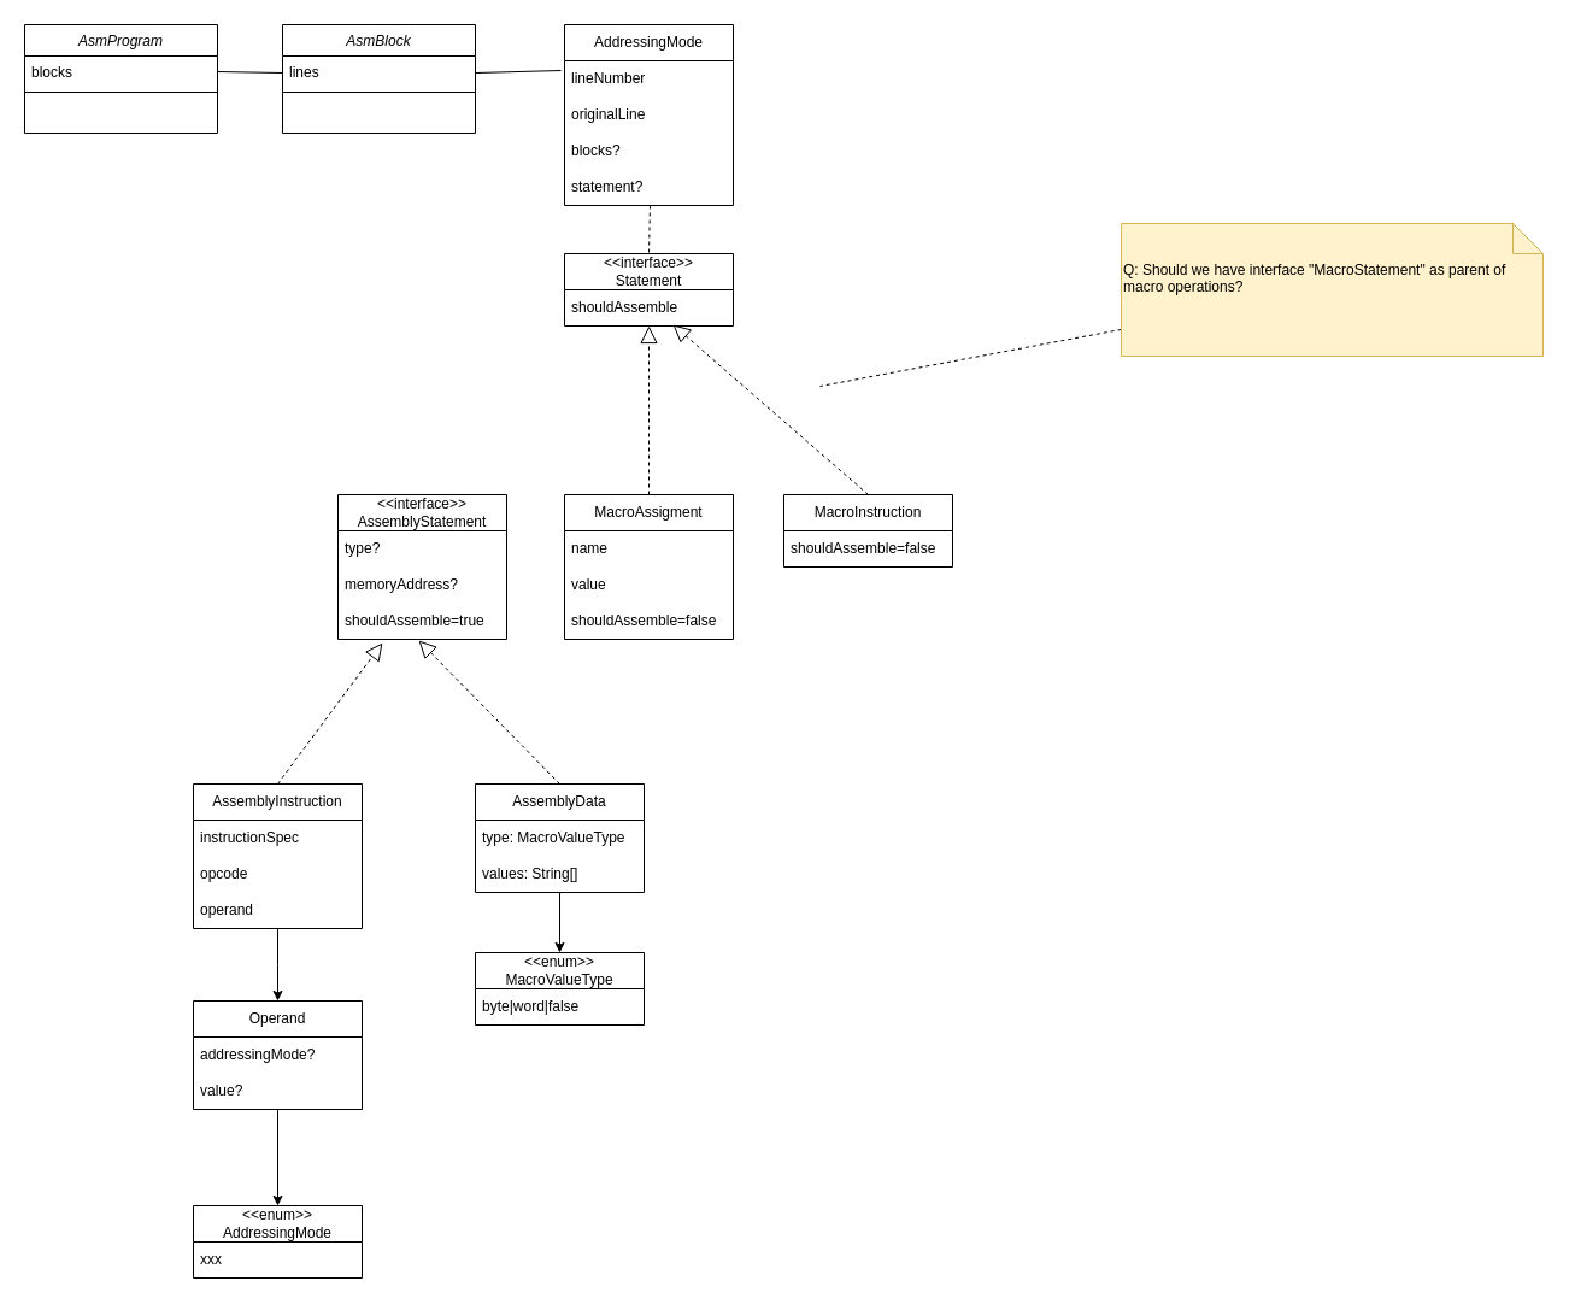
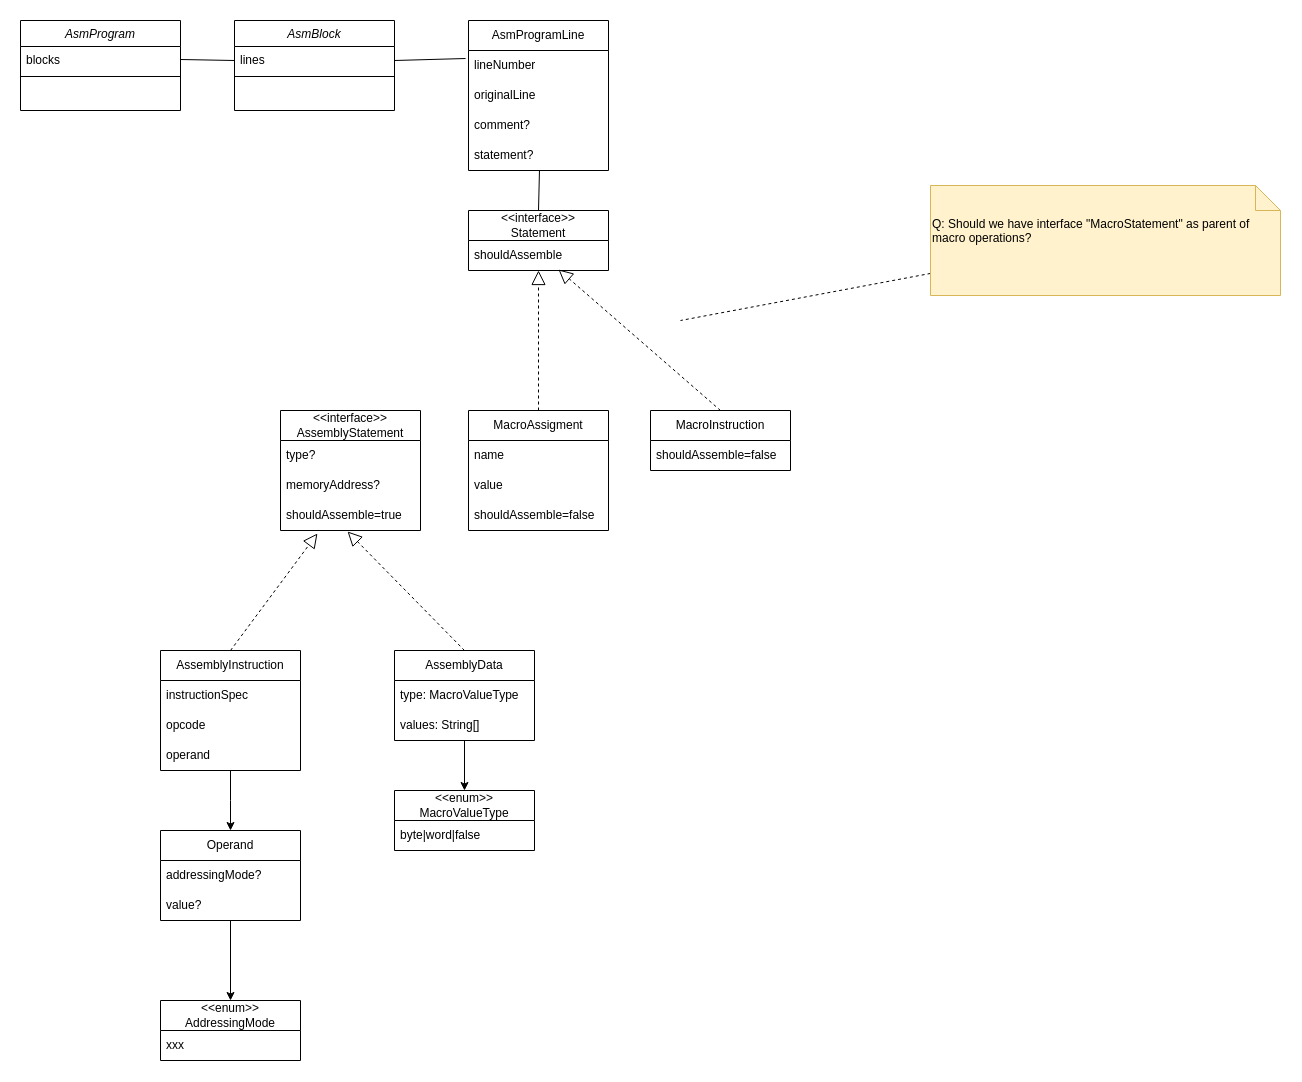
  <mxCell id="0" />
  <mxCell id="1" parent="0" />
  <mxCell id="2" value="AsmProgram" style="swimlane;fontStyle=2;align=center;verticalAlign=top;childLayout=stackLayout;horizontal=1;startSize=26;horizontalStack=0;resizeParent=1;resizeLast=0;collapsible=1;marginBottom=0;rounded=0;shadow=0;strokeWidth=1;" parent="1" vertex="1"><mxGeometry x="20" y="20" width="160" height="90" as="geometry"><mxRectangle x="230" y="140" width="160" height="26" as="alternateBounds" /></mxGeometry></mxCell>
  <mxCell id="3" value="blocks" style="text;align=left;verticalAlign=top;spacingLeft=4;spacingRight=4;overflow=hidden;rotatable=0;points=[[0,0.5],[1,0.5]];portConstraint=eastwest;" parent="2" vertex="1"><mxGeometry y="26" width="160" height="26" as="geometry" /></mxCell>
  <mxCell id="4" value="" style="line;html=1;strokeWidth=1;align=left;verticalAlign=middle;spacingTop=-1;spacingLeft=3;spacingRight=3;rotatable=0;labelPosition=right;points=[];portConstraint=eastwest;" parent="2" vertex="1"><mxGeometry y="52" width="160" height="8" as="geometry" /></mxCell>
  <mxCell id="5" value="AsmBlock" style="swimlane;fontStyle=2;align=center;verticalAlign=top;childLayout=stackLayout;horizontal=1;startSize=26;horizontalStack=0;resizeParent=1;resizeLast=0;collapsible=1;marginBottom=0;rounded=0;shadow=0;strokeWidth=1;" parent="1" vertex="1"><mxGeometry x="234" y="20" width="160" height="90" as="geometry"><mxRectangle x="230" y="140" width="160" height="26" as="alternateBounds" /></mxGeometry></mxCell>
  <mxCell id="6" value="lines" style="text;align=left;verticalAlign=top;spacingLeft=4;spacingRight=4;overflow=hidden;rotatable=0;points=[[0,0.5],[1,0.5]];portConstraint=eastwest;" parent="5" vertex="1"><mxGeometry y="26" width="160" height="26" as="geometry" /></mxCell>
  <mxCell id="7" value="" style="line;html=1;strokeWidth=1;align=left;verticalAlign=middle;spacingTop=-1;spacingLeft=3;spacingRight=3;rotatable=0;labelPosition=right;points=[];portConstraint=eastwest;" parent="5" vertex="1"><mxGeometry y="52" width="160" height="8" as="geometry" /></mxCell>
- <mxCell id="8" value="AddressingMode" style="swimlane;fontStyle=0;childLayout=stackLayout;horizontal=1;startSize=30;horizontalStack=0;resizeParent=1;resizeParentMax=0;resizeLast=0;collapsible=1;marginBottom=0;whiteSpace=wrap;html=1;" parent="1" vertex="1"><mxGeometry x="468" y="20" width="140" height="150" as="geometry" /></mxCell>
+ <mxCell id="8" value="AsmProgramLine" style="swimlane;fontStyle=0;childLayout=stackLayout;horizontal=1;startSize=30;horizontalStack=0;resizeParent=1;resizeParentMax=0;resizeLast=0;collapsible=1;marginBottom=0;whiteSpace=wrap;html=1;" parent="1" vertex="1"><mxGeometry x="468" y="20" width="140" height="150" as="geometry" /></mxCell>
  <mxCell id="9" value="lineNumber" style="text;strokeColor=none;fillColor=none;align=left;verticalAlign=middle;spacingLeft=4;spacingRight=4;overflow=hidden;points=[[0,0.5],[1,0.5]];portConstraint=eastwest;rotatable=0;whiteSpace=wrap;html=1;" parent="8" vertex="1"><mxGeometry y="30" width="140" height="30" as="geometry" /></mxCell>
  <mxCell id="10" value="originalLine" style="text;strokeColor=none;fillColor=none;align=left;verticalAlign=middle;spacingLeft=4;spacingRight=4;overflow=hidden;points=[[0,0.5],[1,0.5]];portConstraint=eastwest;rotatable=0;whiteSpace=wrap;html=1;" parent="8" vertex="1"><mxGeometry y="60" width="140" height="30" as="geometry" /></mxCell>
- <mxCell id="11" value="blocks?" style="text;strokeColor=none;fillColor=none;align=left;verticalAlign=middle;spacingLeft=4;spacingRight=4;overflow=hidden;points=[[0,0.5],[1,0.5]];portConstraint=eastwest;rotatable=0;whiteSpace=wrap;html=1;" parent="8" vertex="1"><mxGeometry y="90" width="140" height="30" as="geometry" /></mxCell>
+ <mxCell id="11" value="comment?" style="text;strokeColor=none;fillColor=none;align=left;verticalAlign=middle;spacingLeft=4;spacingRight=4;overflow=hidden;points=[[0,0.5],[1,0.5]];portConstraint=eastwest;rotatable=0;whiteSpace=wrap;html=1;" parent="8" vertex="1"><mxGeometry y="90" width="140" height="30" as="geometry" /></mxCell>
  <mxCell id="12" value="statement?" style="text;strokeColor=none;fillColor=none;align=left;verticalAlign=middle;spacingLeft=4;spacingRight=4;overflow=hidden;points=[[0,0.5],[1,0.5]];portConstraint=eastwest;rotatable=0;whiteSpace=wrap;html=1;" parent="8" vertex="1"><mxGeometry y="120" width="140" height="30" as="geometry" /></mxCell>
  <mxCell id="13" value="&amp;lt;&amp;lt;interface&amp;gt;&amp;gt;&lt;br&gt;Statement" style="swimlane;fontStyle=0;childLayout=stackLayout;horizontal=1;startSize=30;horizontalStack=0;resizeParent=1;resizeParentMax=0;resizeLast=0;collapsible=1;marginBottom=0;whiteSpace=wrap;html=1;" parent="1" vertex="1"><mxGeometry x="468" y="210" width="140" height="60" as="geometry" /></mxCell>
  <mxCell id="14" value="shouldAssemble" style="text;strokeColor=none;fillColor=none;align=left;verticalAlign=middle;spacingLeft=4;spacingRight=4;overflow=hidden;points=[[0,0.5],[1,0.5]];portConstraint=eastwest;rotatable=0;whiteSpace=wrap;html=1;" parent="13" vertex="1"><mxGeometry y="30" width="140" height="30" as="geometry" /></mxCell>
  <mxCell id="15" value="" style="endArrow=none;html=1;rounded=0;exitX=1;exitY=0.5;exitDx=0;exitDy=0;" parent="1" source="3" edge="1"><mxGeometry width="50" height="50" relative="1" as="geometry"><mxPoint x="184" y="110" as="sourcePoint" /><mxPoint x="234" y="60" as="targetPoint" /></mxGeometry></mxCell>
  <mxCell id="16" value="" style="endArrow=none;html=1;rounded=0;exitX=1;exitY=0.5;exitDx=0;exitDy=0;entryX=-0.021;entryY=0.267;entryDx=0;entryDy=0;entryPerimeter=0;" parent="1" target="9" edge="1"><mxGeometry width="50" height="50" relative="1" as="geometry"><mxPoint x="394" y="60" as="sourcePoint" /><mxPoint x="448" y="61" as="targetPoint" /></mxGeometry></mxCell>
- <mxCell id="17" value="" style="endArrow=none;html=1;rounded=0;exitX=0.507;exitY=1;exitDx=0;exitDy=0;entryX=0.5;entryY=0;entryDx=0;entryDy=0;exitPerimeter=0;dashed=1;" parent="1" source="12" target="13" edge="1"><mxGeometry width="50" height="50" relative="1" as="geometry"><mxPoint x="404" y="70" as="sourcePoint" /><mxPoint x="475" y="68" as="targetPoint" /></mxGeometry></mxCell>
+ <mxCell id="17" value="" style="endArrow=none;html=1;rounded=0;exitX=0.507;exitY=1;exitDx=0;exitDy=0;entryX=0.5;entryY=0;entryDx=0;entryDy=0;exitPerimeter=0;" parent="1" source="12" target="13" edge="1"><mxGeometry width="50" height="50" relative="1" as="geometry"><mxPoint x="404" y="70" as="sourcePoint" /><mxPoint x="475" y="68" as="targetPoint" /></mxGeometry></mxCell>
  <mxCell id="18" value="&amp;lt;&amp;lt;interface&amp;gt;&amp;gt;&lt;br&gt;AssemblyStatement" style="swimlane;fontStyle=0;childLayout=stackLayout;horizontal=1;startSize=30;horizontalStack=0;resizeParent=1;resizeParentMax=0;resizeLast=0;collapsible=1;marginBottom=0;whiteSpace=wrap;html=1;" parent="1" vertex="1"><mxGeometry x="280" y="410" width="140" height="120" as="geometry" /></mxCell>
  <mxCell id="19" value="type?" style="text;strokeColor=none;fillColor=none;align=left;verticalAlign=middle;spacingLeft=4;spacingRight=4;overflow=hidden;points=[[0,0.5],[1,0.5]];portConstraint=eastwest;rotatable=0;whiteSpace=wrap;html=1;" parent="18" vertex="1"><mxGeometry y="30" width="140" height="30" as="geometry" /></mxCell>
  <mxCell id="20" value="memoryAddress?" style="text;strokeColor=none;fillColor=none;align=left;verticalAlign=middle;spacingLeft=4;spacingRight=4;overflow=hidden;points=[[0,0.5],[1,0.5]];portConstraint=eastwest;rotatable=0;whiteSpace=wrap;html=1;" parent="18" vertex="1"><mxGeometry y="60" width="140" height="30" as="geometry" /></mxCell>
  <mxCell id="21" value="shouldAssemble=true" style="text;strokeColor=none;fillColor=none;align=left;verticalAlign=middle;spacingLeft=4;spacingRight=4;overflow=hidden;points=[[0,0.5],[1,0.5]];portConstraint=eastwest;rotatable=0;whiteSpace=wrap;html=1;" parent="18" vertex="1"><mxGeometry y="90" width="140" height="30" as="geometry" /></mxCell>
  <mxCell id="22" style="edgeStyle=orthogonalEdgeStyle;rounded=0;orthogonalLoop=1;jettySize=auto;html=1;" parent="1" source="23" edge="1"><mxGeometry relative="1" as="geometry"><mxPoint x="230" y="830" as="targetPoint" /></mxGeometry></mxCell>
  <mxCell id="23" value="AssemblyInstruction" style="swimlane;fontStyle=0;childLayout=stackLayout;horizontal=1;startSize=30;horizontalStack=0;resizeParent=1;resizeParentMax=0;resizeLast=0;collapsible=1;marginBottom=0;whiteSpace=wrap;html=1;" parent="1" vertex="1"><mxGeometry x="160" y="650" width="140" height="120" as="geometry" /></mxCell>
  <mxCell id="24" value="instructionSpec" style="text;strokeColor=none;fillColor=none;align=left;verticalAlign=middle;spacingLeft=4;spacingRight=4;overflow=hidden;points=[[0,0.5],[1,0.5]];portConstraint=eastwest;rotatable=0;whiteSpace=wrap;html=1;" parent="23" vertex="1"><mxGeometry y="30" width="140" height="30" as="geometry" /></mxCell>
  <mxCell id="25" value="opcode" style="text;strokeColor=none;fillColor=none;align=left;verticalAlign=middle;spacingLeft=4;spacingRight=4;overflow=hidden;points=[[0,0.5],[1,0.5]];portConstraint=eastwest;rotatable=0;whiteSpace=wrap;html=1;" parent="23" vertex="1"><mxGeometry y="60" width="140" height="30" as="geometry" /></mxCell>
  <mxCell id="26" value="operand" style="text;strokeColor=none;fillColor=none;align=left;verticalAlign=middle;spacingLeft=4;spacingRight=4;overflow=hidden;points=[[0,0.5],[1,0.5]];portConstraint=eastwest;rotatable=0;whiteSpace=wrap;html=1;" parent="23" vertex="1"><mxGeometry y="90" width="140" height="30" as="geometry" /></mxCell>
  <mxCell id="27" value="" style="endArrow=block;dashed=1;endFill=0;endSize=12;html=1;rounded=0;exitX=0.5;exitY=0;exitDx=0;exitDy=0;entryX=0.264;entryY=1.1;entryDx=0;entryDy=0;entryPerimeter=0;" parent="1" source="23" target="21" edge="1"><mxGeometry width="160" relative="1" as="geometry"><mxPoint x="360" y="435" as="sourcePoint" /><mxPoint x="322" y="530" as="targetPoint" /></mxGeometry></mxCell>
  <mxCell id="28" style="rounded=0;orthogonalLoop=1;jettySize=auto;html=1;entryX=0.5;entryY=0;entryDx=0;entryDy=0;" parent="1" source="29" target="41" edge="1"><mxGeometry relative="1" as="geometry" /></mxCell>
  <mxCell id="29" value="AssemblyData" style="swimlane;fontStyle=0;childLayout=stackLayout;horizontal=1;startSize=30;horizontalStack=0;resizeParent=1;resizeParentMax=0;resizeLast=0;collapsible=1;marginBottom=0;whiteSpace=wrap;html=1;" parent="1" vertex="1"><mxGeometry x="394" y="650" width="140" height="90" as="geometry" /></mxCell>
  <mxCell id="30" value="type: MacroValueType" style="text;strokeColor=none;fillColor=none;align=left;verticalAlign=middle;spacingLeft=4;spacingRight=4;overflow=hidden;points=[[0,0.5],[1,0.5]];portConstraint=eastwest;rotatable=0;whiteSpace=wrap;html=1;" parent="29" vertex="1"><mxGeometry y="30" width="140" height="30" as="geometry" /></mxCell>
  <mxCell id="31" value="values: String[]" style="text;strokeColor=none;fillColor=none;align=left;verticalAlign=middle;spacingLeft=4;spacingRight=4;overflow=hidden;points=[[0,0.5],[1,0.5]];portConstraint=eastwest;rotatable=0;whiteSpace=wrap;html=1;" parent="29" vertex="1"><mxGeometry y="60" width="140" height="30" as="geometry" /></mxCell>
  <mxCell id="32" value="" style="endArrow=block;dashed=1;endFill=0;endSize=12;html=1;rounded=0;exitX=0.5;exitY=0;exitDx=0;exitDy=0;entryX=0.479;entryY=1.033;entryDx=0;entryDy=0;entryPerimeter=0;" parent="1" source="29" target="21" edge="1"><mxGeometry width="160" relative="1" as="geometry"><mxPoint x="190" y="625" as="sourcePoint" /><mxPoint x="350" y="525" as="targetPoint" /></mxGeometry></mxCell>
  <mxCell id="33" value="MacroAssigment" style="swimlane;fontStyle=0;childLayout=stackLayout;horizontal=1;startSize=30;horizontalStack=0;resizeParent=1;resizeParentMax=0;resizeLast=0;collapsible=1;marginBottom=0;whiteSpace=wrap;html=1;" parent="1" vertex="1"><mxGeometry x="468" y="410" width="140" height="120" as="geometry" /></mxCell>
  <mxCell id="34" value="name" style="text;strokeColor=none;fillColor=none;align=left;verticalAlign=middle;spacingLeft=4;spacingRight=4;overflow=hidden;points=[[0,0.5],[1,0.5]];portConstraint=eastwest;rotatable=0;whiteSpace=wrap;html=1;" parent="33" vertex="1"><mxGeometry y="30" width="140" height="30" as="geometry" /></mxCell>
  <mxCell id="35" value="value" style="text;strokeColor=none;fillColor=none;align=left;verticalAlign=middle;spacingLeft=4;spacingRight=4;overflow=hidden;points=[[0,0.5],[1,0.5]];portConstraint=eastwest;rotatable=0;whiteSpace=wrap;html=1;" parent="33" vertex="1"><mxGeometry y="60" width="140" height="30" as="geometry" /></mxCell>
  <mxCell id="36" value="shouldAssemble=false" style="text;strokeColor=none;fillColor=none;align=left;verticalAlign=middle;spacingLeft=4;spacingRight=4;overflow=hidden;points=[[0,0.5],[1,0.5]];portConstraint=eastwest;rotatable=0;whiteSpace=wrap;html=1;" parent="33" vertex="1"><mxGeometry y="90" width="140" height="30" as="geometry" /></mxCell>
  <mxCell id="37" value="MacroInstruction" style="swimlane;fontStyle=0;childLayout=stackLayout;horizontal=1;startSize=30;horizontalStack=0;resizeParent=1;resizeParentMax=0;resizeLast=0;collapsible=1;marginBottom=0;whiteSpace=wrap;html=1;" parent="1" vertex="1"><mxGeometry x="650" y="410" width="140" height="60" as="geometry" /></mxCell>
  <mxCell id="38" value="shouldAssemble=false" style="text;strokeColor=none;fillColor=none;align=left;verticalAlign=middle;spacingLeft=4;spacingRight=4;overflow=hidden;points=[[0,0.5],[1,0.5]];portConstraint=eastwest;rotatable=0;whiteSpace=wrap;html=1;" parent="37" vertex="1"><mxGeometry y="30" width="140" height="30" as="geometry" /></mxCell>
  <mxCell id="39" value="" style="endArrow=block;dashed=1;endFill=0;endSize=12;html=1;rounded=0;exitX=0.5;exitY=0;exitDx=0;exitDy=0;" parent="1" target="14" edge="1" source="33"><mxGeometry width="160" relative="1" as="geometry"><mxPoint x="510" y="400" as="sourcePoint" /><mxPoint x="320" y="294" as="targetPoint" /><Array as="points" /></mxGeometry></mxCell>
  <mxCell id="40" value="" style="endArrow=block;dashed=1;endFill=0;endSize=12;html=1;rounded=0;entryX=0.643;entryY=0.967;entryDx=0;entryDy=0;entryPerimeter=0;exitX=0.5;exitY=0;exitDx=0;exitDy=0;" parent="1" source="37" target="14" edge="1"><mxGeometry width="160" relative="1" as="geometry"><mxPoint x="520" y="410" as="sourcePoint" /><mxPoint x="554" y="282" as="targetPoint" /><Array as="points" /></mxGeometry></mxCell>
  <mxCell id="41" value="&amp;lt;&amp;lt;enum&amp;gt;&amp;gt;&lt;br&gt;MacroValueType" style="swimlane;fontStyle=0;childLayout=stackLayout;horizontal=1;startSize=30;horizontalStack=0;resizeParent=1;resizeParentMax=0;resizeLast=0;collapsible=1;marginBottom=0;whiteSpace=wrap;html=1;" parent="1" vertex="1"><mxGeometry x="394" y="790" width="140" height="60" as="geometry" /></mxCell>
  <mxCell id="42" value="byte|word|false" style="text;strokeColor=none;fillColor=none;align=left;verticalAlign=middle;spacingLeft=4;spacingRight=4;overflow=hidden;points=[[0,0.5],[1,0.5]];portConstraint=eastwest;rotatable=0;whiteSpace=wrap;html=1;" parent="41" vertex="1"><mxGeometry y="30" width="140" height="30" as="geometry" /></mxCell>
  <mxCell id="43" value="&amp;lt;&amp;lt;enum&amp;gt;&amp;gt;&lt;br&gt;AddressingMode" style="swimlane;fontStyle=0;childLayout=stackLayout;horizontal=1;startSize=30;horizontalStack=0;resizeParent=1;resizeParentMax=0;resizeLast=0;collapsible=1;marginBottom=0;whiteSpace=wrap;html=1;" parent="1" vertex="1"><mxGeometry x="160" y="1000" width="140" height="60" as="geometry" /></mxCell>
  <mxCell id="44" value="xxx" style="text;strokeColor=none;fillColor=none;align=left;verticalAlign=middle;spacingLeft=4;spacingRight=4;overflow=hidden;points=[[0,0.5],[1,0.5]];portConstraint=eastwest;rotatable=0;whiteSpace=wrap;html=1;" parent="43" vertex="1"><mxGeometry y="30" width="140" height="30" as="geometry" /></mxCell>
  <mxCell id="45" value="Operand" style="swimlane;fontStyle=0;childLayout=stackLayout;horizontal=1;startSize=30;horizontalStack=0;resizeParent=1;resizeParentMax=0;resizeLast=0;collapsible=1;marginBottom=0;whiteSpace=wrap;html=1;movable=1;resizable=1;rotatable=1;deletable=1;editable=1;locked=0;connectable=1;" parent="1" vertex="1"><mxGeometry x="160" y="830" width="140" height="90" as="geometry" /></mxCell>
  <mxCell id="46" value="addressingMode?" style="text;strokeColor=none;fillColor=none;align=left;verticalAlign=middle;spacingLeft=4;spacingRight=4;overflow=hidden;points=[[0,0.5],[1,0.5]];portConstraint=eastwest;rotatable=1;whiteSpace=wrap;html=1;movable=1;resizable=1;deletable=1;editable=1;locked=0;connectable=1;" parent="45" vertex="1"><mxGeometry y="30" width="140" height="30" as="geometry" /></mxCell>
  <mxCell id="47" value="value?" style="text;strokeColor=none;fillColor=none;align=left;verticalAlign=middle;spacingLeft=4;spacingRight=4;overflow=hidden;points=[[0,0.5],[1,0.5]];portConstraint=eastwest;rotatable=1;whiteSpace=wrap;html=1;movable=1;resizable=1;deletable=1;editable=1;locked=0;connectable=1;" parent="45" vertex="1"><mxGeometry y="60" width="140" height="30" as="geometry" /></mxCell>
  <mxCell id="48" style="rounded=0;orthogonalLoop=1;jettySize=auto;html=1;entryX=0.5;entryY=0;entryDx=0;entryDy=0;" parent="1" target="43" edge="1"><mxGeometry relative="1" as="geometry"><mxPoint x="230" y="920" as="sourcePoint" /></mxGeometry></mxCell>
  <mxCell id="49" style="rounded=0;orthogonalLoop=1;jettySize=auto;html=1;dashed=1;endArrow=none;endFill=0;" edge="1" parent="1" source="50"><mxGeometry relative="1" as="geometry"><mxPoint x="680" y="320" as="targetPoint" /></mxGeometry></mxCell>
  <mxCell id="50" value="Q: Should we have interface &quot;MacroStatement&quot; as parent of macro operations?" style="shape=note2;boundedLbl=1;whiteSpace=wrap;html=1;size=25;verticalAlign=top;align=left;fillColor=#fff2cc;strokeColor=#d6b656;" vertex="1" parent="1"><mxGeometry x="930" y="185" width="350" height="110" as="geometry" /></mxCell>
